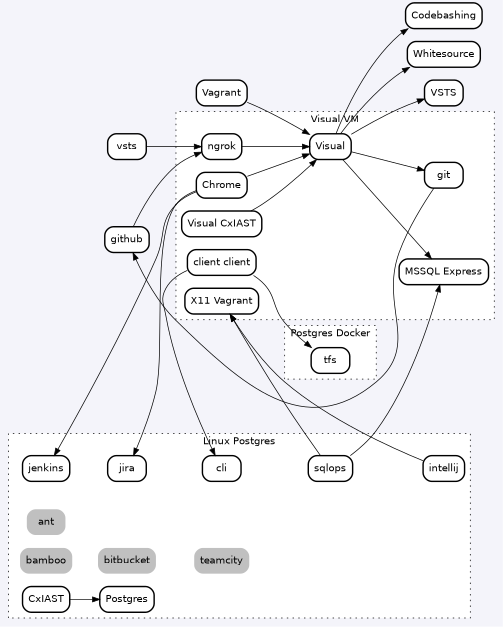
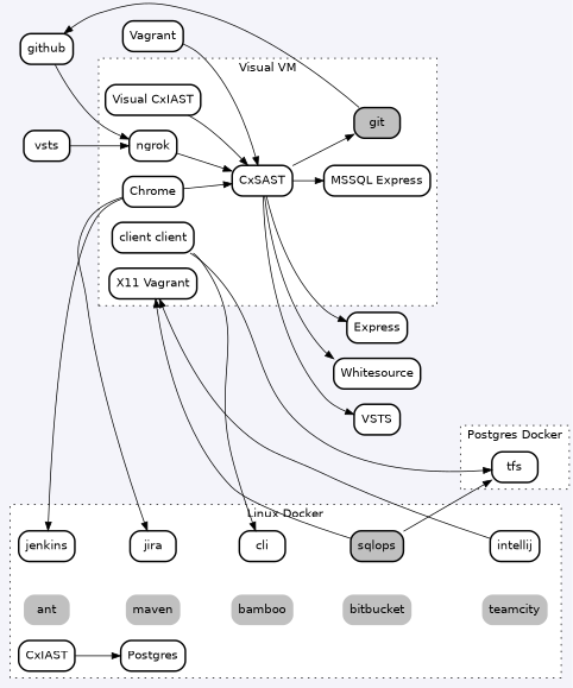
  digraph {
    bgcolor="#f4f4fa"
    compound=true
    fillcolor="#FFFFFF"
    fontname="DejaVu Sans"
    rankdir=LR
    style="dotted, filled"
    node [fillcolor="#FFFFFF" fontname="DejaVu Sans" penwidth=2 shape=box style="filled,rounded"]
    edge [fontname="DejaVu Sans"]
-   CxSAST [label=Visual]
-   git
+   CxSAST
+   git [fillcolor=grey]
    n3 [label="MSSQL Express"]
    ngrok
    n5 [label="Visual CxIAST"]
    n6 [label="X11 Vagrant"]
    n7 [label="client client"]
    n8 [label=Chrome]
    ant [fillcolor=grey penwidth=0]
+   maven [fillcolor=grey penwidth=0]
    bamboo [fillcolor=grey penwidth=0]
    bitbucket [fillcolor=grey penwidth=0]
    teamcity [fillcolor=grey penwidth=0]
    cli
-   sqlops
+   sqlops [fillcolor=grey]
    jira
    jenkins
    intellij
    CxIAST
    Postgres
    tfs
-   Codebashing
+   Codebashing [label=Express]
    Whitesource
    VSTS
    github
    vsts
    Vagrant
    subgraph cluster_1 {
      label="Visual VM"
      CxSAST
      git
      n3
      ngrok
      n5
      n6
      n7
      n8
    }
    subgraph cluster_2 {
-     label="Linux Postgres"
+     label="Linux Docker"
      cli
      sqlops
      jira
      jenkins
      intellij
      CxIAST
      Postgres
      subgraph cluster_3 {
        label="Linux Docker"
        style=invis
        ant
+       maven
        bamboo
        bitbucket
        teamcity
      }
    }
    subgraph cluster_4 {
      label="Postgres Docker"
      tfs
    }
    CxSAST -> git
    CxSAST -> n3
    CxSAST -> Codebashing
    CxSAST -> Whitesource
    CxSAST -> VSTS
    git -> github
    ngrok -> CxSAST
    n5 -> CxSAST
    n7 -> cli
    n7 -> tfs
    n8 -> CxSAST
    n8 -> jira
    n8 -> jenkins
+   ant -> maven [style=invis]
+   maven -> bamboo [style=invis]
    bamboo -> bitbucket [style=invis]
    bitbucket -> teamcity [style=invis]
    cli -> sqlops [style=invis]
-   sqlops -> n3
+   sqlops -> tfs
    sqlops -> n6
    sqlops -> intellij [style=invis]
    jira -> cli [style=invis]
    jenkins -> jira [style=invis]
    intellij -> n6
    CxIAST -> Postgres
    github -> ngrok
    vsts -> ngrok
    Vagrant -> CxSAST
  }
